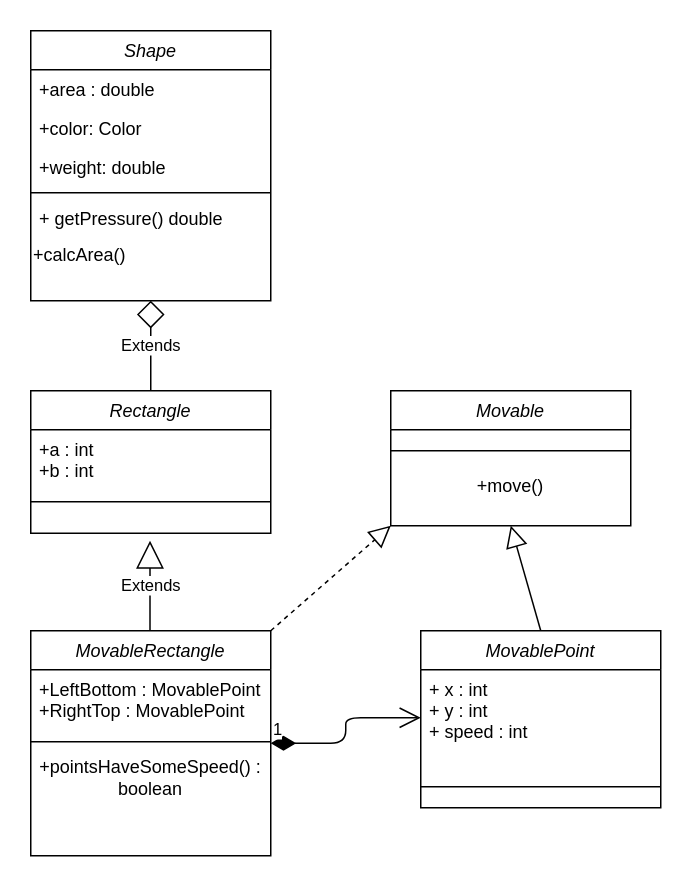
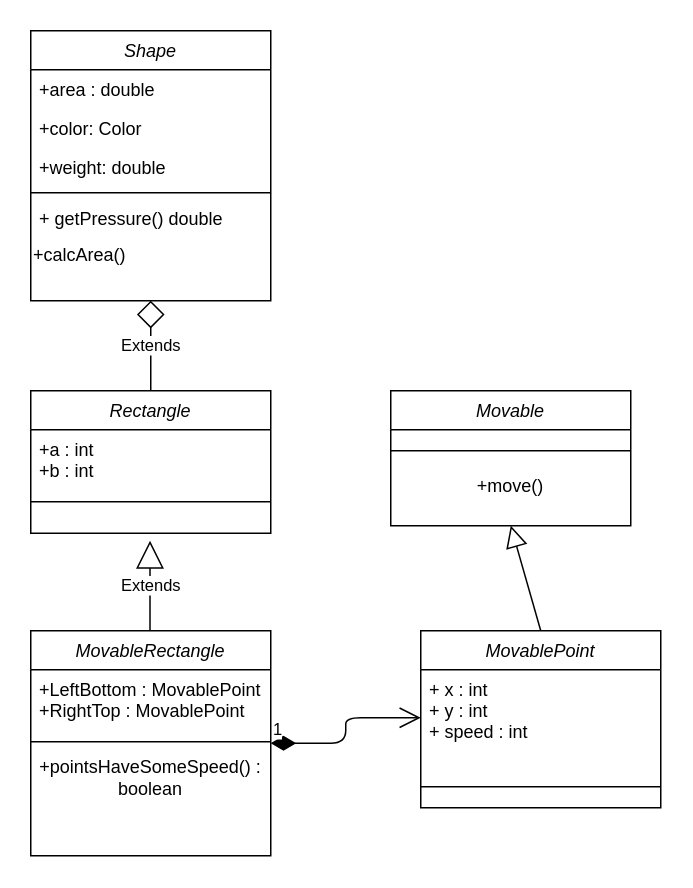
  <mxCell id="0" />
  <mxCell id="1" parent="0" />
  <mxCell id="2" value="&lt;font color=&quot;rgba(0, 0, 0, 0)&quot; face=&quot;monospace&quot;&gt;&lt;span style=&quot;font-size: 0px&quot;&gt;++&lt;/span&gt;&lt;/font&gt;" style="text;html=1;align=center;verticalAlign=middle;resizable=0;points=[];autosize=1;" vertex="1" parent="1"><mxGeometry x="90" y="350" width="20" height="20" as="geometry" /></mxCell>
  <mxCell id="3" value="Rectangle" style="swimlane;fontStyle=2;align=center;verticalAlign=top;childLayout=stackLayout;horizontal=1;startSize=26;horizontalStack=0;resizeParent=1;resizeLast=0;collapsible=1;marginBottom=0;rounded=0;shadow=0;strokeWidth=1;" vertex="1" parent="1"><mxGeometry x="20" y="260" width="160" height="95" as="geometry"><mxRectangle x="230" y="140" width="160" height="26" as="alternateBounds" /></mxGeometry></mxCell>
  <mxCell id="4" value="+a : int&#10;+b : int" style="text;align=left;verticalAlign=top;spacingLeft=4;spacingRight=4;overflow=hidden;rotatable=0;points=[[0,0.5],[1,0.5]];portConstraint=eastwest;" vertex="1" parent="3"><mxGeometry y="26" width="160" height="34" as="geometry" /></mxCell>
  <mxCell id="5" value="" style="line;html=1;strokeWidth=1;align=left;verticalAlign=middle;spacingTop=-1;spacingLeft=3;spacingRight=3;rotatable=0;labelPosition=right;points=[];portConstraint=eastwest;" vertex="1" parent="3"><mxGeometry y="60" width="160" height="28" as="geometry" /></mxCell>
  <mxCell id="6" value="Shape" style="swimlane;fontStyle=2;align=center;verticalAlign=top;childLayout=stackLayout;horizontal=1;startSize=26;horizontalStack=0;resizeParent=1;resizeLast=0;collapsible=1;marginBottom=0;rounded=0;shadow=0;strokeWidth=1;" vertex="1" parent="1"><mxGeometry x="20" y="20" width="160" height="180" as="geometry"><mxRectangle x="350" y="60" width="160" height="26" as="alternateBounds" /></mxGeometry></mxCell>
  <mxCell id="7" value="+area : double" style="text;align=left;verticalAlign=top;spacingLeft=4;spacingRight=4;overflow=hidden;rotatable=0;points=[[0,0.5],[1,0.5]];portConstraint=eastwest;" vertex="1" parent="6"><mxGeometry y="26" width="160" height="26" as="geometry" /></mxCell>
  <mxCell id="8" value="+color: Color" style="text;align=left;verticalAlign=top;spacingLeft=4;spacingRight=4;overflow=hidden;rotatable=0;points=[[0,0.5],[1,0.5]];portConstraint=eastwest;rounded=0;shadow=0;html=0;" vertex="1" parent="6"><mxGeometry y="52" width="160" height="26" as="geometry" /></mxCell>
  <mxCell id="9" value="+weight: double" style="text;align=left;verticalAlign=top;spacingLeft=4;spacingRight=4;overflow=hidden;rotatable=0;points=[[0,0.5],[1,0.5]];portConstraint=eastwest;rounded=0;shadow=0;html=0;" vertex="1" parent="6"><mxGeometry y="78" width="160" height="26" as="geometry" /></mxCell>
  <mxCell id="10" value="" style="line;html=1;strokeWidth=1;align=left;verticalAlign=middle;spacingTop=-1;spacingLeft=3;spacingRight=3;rotatable=0;labelPosition=right;points=[];portConstraint=eastwest;" vertex="1" parent="6"><mxGeometry y="104" width="160" height="8" as="geometry" /></mxCell>
  <mxCell id="11" value="+ getPressure() double" style="text;align=left;verticalAlign=top;spacingLeft=4;spacingRight=4;overflow=hidden;rotatable=0;points=[[0,0.5],[1,0.5]];portConstraint=eastwest;" vertex="1" parent="6"><mxGeometry y="112" width="160" height="28" as="geometry" /></mxCell>
  <mxCell id="12" value="&lt;span style=&quot;&quot;&gt;+calcArea()&lt;/span&gt;" style="text;html=1;strokeColor=none;fillColor=none;align=left;verticalAlign=middle;whiteSpace=wrap;rounded=0;" vertex="1" parent="6"><mxGeometry y="140" width="160" height="20" as="geometry" /></mxCell>
  <mxCell id="13" value="Extends" style="endArrow=diamond;endSize=16;endFill=0;html=1;entryX=0.5;entryY=1;entryDx=0;entryDy=0;exitX=0.5;exitY=0;exitDx=0;exitDy=0;" edge="1" parent="1" source="3" target="6"><mxGeometry width="160" relative="1" as="geometry"><mxPoint x="190" y="270" as="sourcePoint" /><mxPoint x="70" y="210" as="targetPoint" /></mxGeometry></mxCell>
  <mxCell id="14" value="Extends" style="endArrow=block;endSize=16;endFill=0;html=1;entryX=0.5;entryY=1;entryDx=0;entryDy=0;exitX=0.5;exitY=0;exitDx=0;exitDy=0;" edge="1" parent="1"><mxGeometry width="160" relative="1" as="geometry"><mxPoint x="99.5" y="420" as="sourcePoint" /><mxPoint x="99.5" y="360" as="targetPoint" /><mxPoint as="offset" /></mxGeometry></mxCell>
  <mxCell id="15" value="MovableRectangle" style="swimlane;fontStyle=2;align=center;verticalAlign=top;childLayout=stackLayout;horizontal=1;startSize=26;horizontalStack=0;resizeParent=1;resizeLast=0;collapsible=1;marginBottom=0;rounded=0;shadow=0;strokeWidth=1;" vertex="1" parent="1"><mxGeometry x="20" y="420" width="160" height="150" as="geometry"><mxRectangle x="230" y="140" width="160" height="26" as="alternateBounds" /></mxGeometry></mxCell>
  <mxCell id="16" value="+LeftBottom : MovablePoint&#10;+RightTop : MovablePoint" style="text;align=left;verticalAlign=top;spacingLeft=4;spacingRight=4;overflow=hidden;rotatable=0;points=[[0,0.5],[1,0.5]];portConstraint=eastwest;" vertex="1" parent="15"><mxGeometry y="26" width="160" height="34" as="geometry" /></mxCell>
  <mxCell id="17" value="" style="line;html=1;strokeWidth=1;align=left;verticalAlign=middle;spacingTop=-1;spacingLeft=3;spacingRight=3;rotatable=0;labelPosition=right;points=[];portConstraint=eastwest;" vertex="1" parent="15"><mxGeometry y="60" width="160" height="28" as="geometry" /></mxCell>
  <mxCell id="18" value="+pointsHaveSomeSpeed() : boolean" style="text;html=1;strokeColor=none;fillColor=none;align=center;verticalAlign=middle;whiteSpace=wrap;rounded=0;" vertex="1" parent="15"><mxGeometry y="88" width="160" height="20" as="geometry" /></mxCell>
  <mxCell id="19" value="Movable&#10;" style="swimlane;fontStyle=2;align=center;verticalAlign=top;childLayout=stackLayout;horizontal=1;startSize=26;horizontalStack=0;resizeParent=1;resizeLast=0;collapsible=1;marginBottom=0;rounded=0;shadow=0;strokeWidth=1;" vertex="1" parent="1"><mxGeometry x="260" y="260" width="160" height="90" as="geometry"><mxRectangle x="230" y="140" width="160" height="26" as="alternateBounds" /></mxGeometry></mxCell>
  <mxCell id="20" value="" style="line;html=1;strokeWidth=1;align=left;verticalAlign=middle;spacingTop=-1;spacingLeft=3;spacingRight=3;rotatable=0;labelPosition=right;points=[];portConstraint=eastwest;" vertex="1" parent="19"><mxGeometry y="26" width="160" height="28" as="geometry" /></mxCell>
  <mxCell id="21" value="+move()" style="text;html=1;strokeColor=none;fillColor=none;align=center;verticalAlign=middle;whiteSpace=wrap;rounded=0;" vertex="1" parent="19"><mxGeometry y="54" width="160" height="20" as="geometry" /></mxCell>
  <mxCell id="22" value="MovablePoint" style="swimlane;fontStyle=2;align=center;verticalAlign=top;childLayout=stackLayout;horizontal=1;startSize=26;horizontalStack=0;resizeParent=1;resizeLast=0;collapsible=1;marginBottom=0;rounded=0;shadow=0;strokeWidth=1;" vertex="1" parent="1"><mxGeometry x="280" y="420" width="160" height="118" as="geometry"><mxRectangle x="230" y="140" width="160" height="26" as="alternateBounds" /></mxGeometry></mxCell>
  <mxCell id="23" value="+ x : int&#10;+ y : int&#10;+ speed : int" style="text;align=left;verticalAlign=top;spacingLeft=4;spacingRight=4;overflow=hidden;rotatable=0;points=[[0,0.5],[1,0.5]];portConstraint=eastwest;" vertex="1" parent="22"><mxGeometry y="26" width="160" height="64" as="geometry" /></mxCell>
  <mxCell id="24" value="" style="line;html=1;strokeWidth=1;align=left;verticalAlign=middle;spacingTop=-1;spacingLeft=3;spacingRight=3;rotatable=0;labelPosition=right;points=[];portConstraint=eastwest;" vertex="1" parent="22"><mxGeometry y="90" width="160" height="28" as="geometry" /></mxCell>
- <mxCell id="25" value="" style="endArrow=block;dashed=1;endFill=0;endSize=12;html=1;entryX=0;entryY=1;entryDx=0;entryDy=0;exitX=1;exitY=0;exitDx=0;exitDy=0;" edge="1" parent="1" source="15" target="19"><mxGeometry width="160" relative="1" as="geometry"><mxPoint x="-30" y="650" as="sourcePoint" /><mxPoint x="130" y="650" as="targetPoint" /></mxGeometry></mxCell>
  <mxCell id="26" value="" style="endArrow=block;dashed=0;endFill=0;endSize=12;html=1;entryX=0.5;entryY=1;entryDx=0;entryDy=0;exitX=0.5;exitY=0;exitDx=0;exitDy=0;" edge="1" parent="1" source="22" target="19"><mxGeometry width="160" relative="1" as="geometry"><mxPoint x="230" y="450" as="sourcePoint" /><mxPoint x="310" y="380" as="targetPoint" /></mxGeometry></mxCell>
  <mxCell id="27" value="1" style="endArrow=open;html=1;endSize=12;startArrow=diamondThin;startSize=14;startFill=1;edgeStyle=orthogonalEdgeStyle;align=left;verticalAlign=bottom;exitX=1;exitY=0.5;exitDx=0;exitDy=0;entryX=0;entryY=0.5;entryDx=0;entryDy=0;" edge="1" parent="1" source="15" target="23"><mxGeometry x="-0.145" y="50" relative="1" as="geometry"><mxPoint x="200" y="520" as="sourcePoint" /><mxPoint x="310" y="610" as="targetPoint" /><mxPoint as="offset" /></mxGeometry></mxCell>
